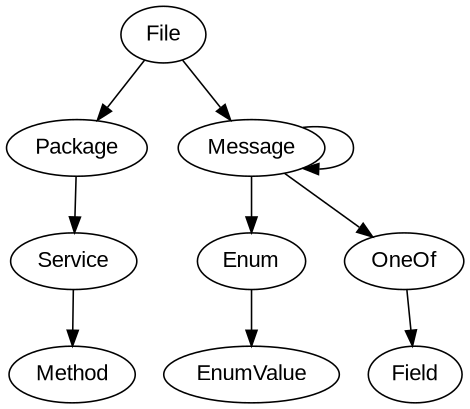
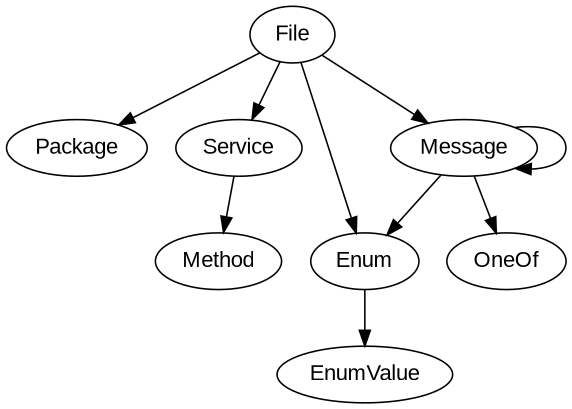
  digraph {
    fontname="Liberation Sans"
    node [fontname="Liberation Sans"]
    edge [fontname="Liberation Sans"]
    File
    Package
    Enum
    Service
    Message
    EnumValue
    Method
    OneOf
-   Field
    File -> Package
-   Package -> Service
+   File -> Enum
+   File -> Service
    File -> Message
    Enum -> EnumValue
    Service -> Method
    Message -> Enum
    Message -> Message
    Message -> OneOf
-   OneOf -> Field
  }
